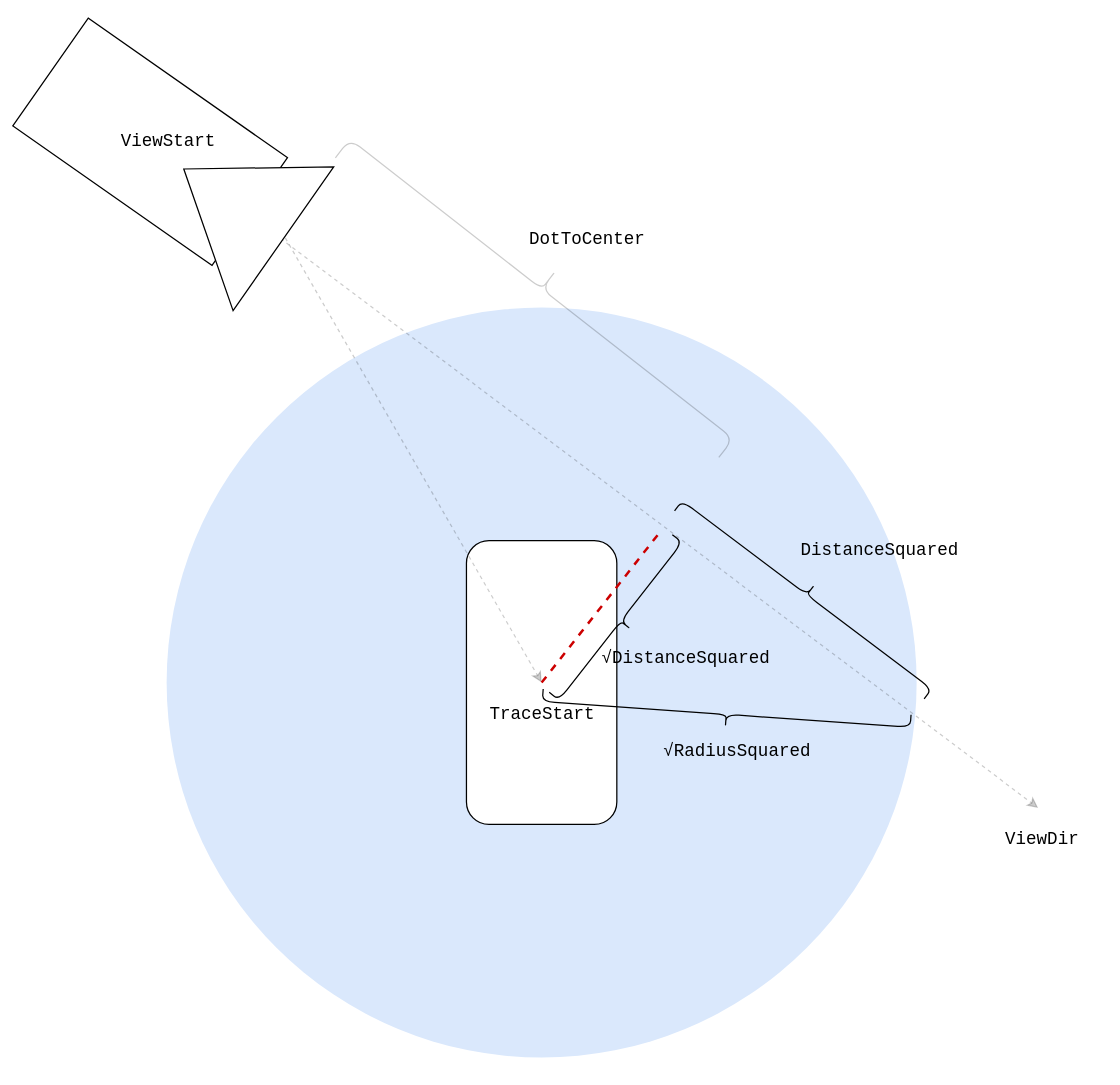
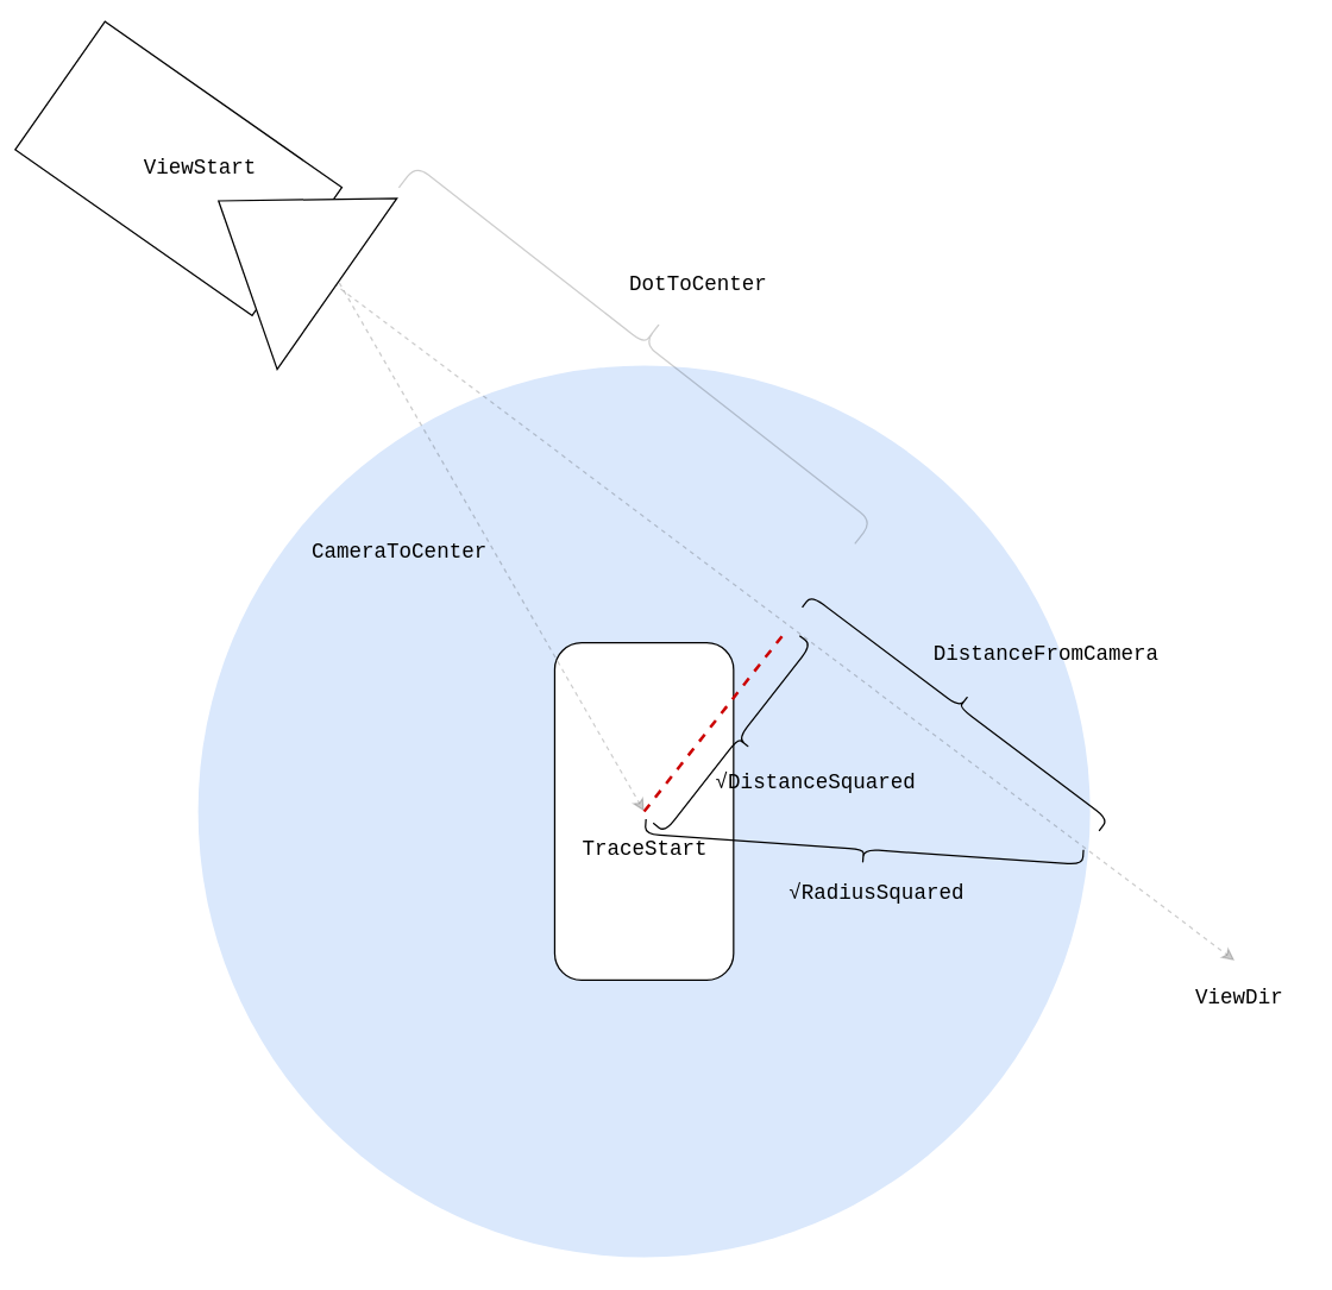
  <mxCell id="0" />
  <mxCell id="1" parent="0" />
  <mxCell id="2" value="" style="ellipse;whiteSpace=wrap;html=1;aspect=fixed;dashed=1;dashPattern=1 2;fillColor=#dae8fc;strokeColor=none;gradientColor=none;shadow=0;" vertex="1" parent="1"><mxGeometry x="132.81" y="229.55" width="600" height="600" as="geometry" /></mxCell>
  <mxCell id="3" value="" style="rounded=1;whiteSpace=wrap;html=1;rotation=90;" parent="1" vertex="1"><mxGeometry x="319.319" y="469.397" width="226.99" height="120.302" as="geometry" /></mxCell>
  <mxCell id="4" value="" style="endArrow=classic;html=1;rounded=0;dashed=1;opacity=20;" parent="1" edge="1"><mxGeometry width="50" height="50" relative="1" as="geometry"><mxPoint x="219.065" y="170.648" as="sourcePoint" /><mxPoint x="830.047" y="629.799" as="targetPoint" /></mxGeometry></mxCell>
  <mxCell id="5" value="" style="endArrow=classic;html=1;rounded=0;dashed=1;opacity=20;" parent="1" edge="1"><mxGeometry width="50" height="50" relative="1" as="geometry"><mxPoint x="224.74" y="168.643" as="sourcePoint" /><mxPoint x="432.814" y="529.548" as="targetPoint" /></mxGeometry></mxCell>
  <mxCell id="6" value="" style="group;rotation=35;" parent="1" vertex="1" connectable="0"><mxGeometry x="20.449" y="36.311" width="226.99" height="140.352" as="geometry" /></mxCell>
  <mxCell id="7" value="" style="rounded=0;whiteSpace=wrap;html=1;movable=1;resizable=1;rotatable=1;deletable=1;editable=1;locked=0;connectable=1;rotation=35;" parent="6" vertex="1"><mxGeometry x="1.892" y="8.02" width="194.563" height="105.264" as="geometry" /></mxCell>
  <mxCell id="8" style="edgeStyle=orthogonalEdgeStyle;rounded=0;orthogonalLoop=1;jettySize=auto;html=1;exitX=0;exitY=0.5;exitDx=0;exitDy=0;" parent="6" source="9" edge="1"><mxGeometry relative="1" as="geometry"><mxPoint x="206.183" y="138.347" as="targetPoint" /></mxGeometry></mxCell>
  <mxCell id="9" value="" style="triangle;whiteSpace=wrap;html=1;rotation=-145;movable=1;resizable=1;rotatable=1;deletable=1;editable=1;locked=0;connectable=1;" parent="6" vertex="1"><mxGeometry x="117.278" y="40.101" width="97.282" height="140.352" as="geometry" /></mxCell>
  <mxCell id="10" value="&lt;div style=&quot;background-color: rgb(255, 255, 255); font-family: Consolas, &amp;quot;Courier New&amp;quot;, monospace; font-size: 14px; line-height: 19px; white-space-collapse: preserve;&quot;&gt;ViewStart&lt;/div&gt;" style="text;html=1;align=center;verticalAlign=middle;resizable=0;points=[];autosize=1;strokeColor=none;fillColor=none;" parent="6" vertex="1"><mxGeometry x="68.498" y="45.65" width="90" height="30" as="geometry" /></mxCell>
  <mxCell id="11" value="" style="endArrow=none;dashed=1;html=1;rounded=0;strokeColor=#CC0000;fillColor=#d5e8d4;strokeWidth=2;" parent="1" edge="1"><mxGeometry width="50" height="50" relative="1" as="geometry"><mxPoint x="432.814" y="529.548" as="sourcePoint" /><mxPoint x="527.393" y="409.246" as="targetPoint" /></mxGeometry></mxCell>
  <mxCell id="12" value="&lt;div style=&quot;font-family: Consolas, &amp;quot;Courier New&amp;quot;, monospace; font-size: 14px; line-height: 19px; white-space-collapse: preserve;&quot;&gt;ViewDir&lt;/div&gt;" style="text;html=1;align=center;verticalAlign=middle;resizable=0;points=[];autosize=1;strokeColor=none;fillColor=none;" parent="1" vertex="1"><mxGeometry x="793.003" y="639.999" width="80" height="30" as="geometry" /></mxCell>
+ <mxCell id="13" value="&lt;div style=&quot;font-family: Consolas, &amp;quot;Courier New&amp;quot;, monospace; font-size: 14px; line-height: 19px; white-space-collapse: preserve;&quot;&gt;CameraToCenter&lt;/div&gt;" style="text;html=1;align=center;verticalAlign=middle;resizable=0;points=[];autosize=1;strokeColor=none;fillColor=none;glass=0;shadow=0;rounded=0;labelBackgroundColor=none;" parent="1" vertex="1"><mxGeometry x="202.999" y="339.995" width="130" height="30" as="geometry" /></mxCell>
  <mxCell id="14" value="" style="shape=curlyBracket;whiteSpace=wrap;html=1;rounded=1;labelPosition=left;verticalLabelPosition=middle;align=right;verticalAlign=middle;rotation=128;opacity=20;" parent="1" vertex="1"><mxGeometry x="413.9" y="20" width="37.83" height="389.25" as="geometry" /></mxCell>
  <mxCell id="15" value="&lt;div style=&quot;font-family: Consolas, &amp;quot;Courier New&amp;quot;, monospace; font-size: 14px; line-height: 19px; white-space-collapse: preserve;&quot;&gt;DotToCenter&lt;/div&gt;" style="text;html=1;align=center;verticalAlign=middle;resizable=0;points=[];autosize=1;strokeColor=none;fillColor=none;fontColor=default;" parent="1" vertex="1"><mxGeometry x="413.898" y="160.002" width="110" height="30" as="geometry" /></mxCell>
  <mxCell id="16" value="&lt;div style=&quot;font-family: Consolas, &amp;quot;Courier New&amp;quot;, monospace; font-size: 14px; line-height: 19px; white-space-collapse: preserve;&quot;&gt;TraceStart&lt;/div&gt;" style="text;html=1;align=center;verticalAlign=middle;resizable=0;points=[];autosize=1;strokeColor=none;fillColor=none;" parent="1" vertex="1"><mxGeometry x="383.005" y="539.998" width="100" height="30" as="geometry" /></mxCell>
  <mxCell id="17" value="&lt;div style=&quot;font-family: Consolas, &amp;quot;Courier New&amp;quot;, monospace; font-size: 14px; line-height: 19px; white-space-collapse: preserve;&quot;&gt;√DistanceSquared&lt;/div&gt;" style="text;html=1;align=center;verticalAlign=middle;resizable=0;points=[];autosize=1;strokeColor=none;fillColor=none;" parent="1" vertex="1"><mxGeometry x="473" y="494.999" width="150" height="30" as="geometry" /></mxCell>
  <mxCell id="18" value="" style="shape=curlyBracket;whiteSpace=wrap;html=1;rounded=1;flipH=1;labelPosition=right;verticalLabelPosition=middle;align=left;verticalAlign=middle;size=0.5;rotation=38;" vertex="1" parent="1"><mxGeometry x="486" y="400.47" width="20" height="160" as="geometry" /></mxCell>
  <mxCell id="19" value="" style="endArrow=none;dashed=1;html=1;dashPattern=1 3;strokeWidth=3;rounded=0;entryX=0.812;entryY=0.101;entryDx=0;entryDy=0;entryPerimeter=0;strokeColor=none;" edge="1" parent="1" target="2"><mxGeometry width="50" height="50" relative="1" as="geometry"><mxPoint x="433" y="530" as="sourcePoint" /><mxPoint x="473" y="430" as="targetPoint" /></mxGeometry></mxCell>
  <mxCell id="20" value="" style="shape=curlyBracket;whiteSpace=wrap;html=1;rounded=1;flipH=1;labelPosition=right;verticalLabelPosition=middle;align=left;verticalAlign=middle;size=0.5;rotation=4;direction=north;" vertex="1" parent="1"><mxGeometry x="433" y="545" width="295" height="20" as="geometry" /></mxCell>
  <mxCell id="21" value="&lt;div style=&quot;font-family: Consolas, &amp;quot;Courier New&amp;quot;, monospace; font-size: 14px; line-height: 19px; white-space-collapse: preserve;&quot;&gt;√RadiusSquared&lt;/div&gt;" style="text;html=1;align=center;verticalAlign=middle;resizable=0;points=[];autosize=1;strokeColor=none;fillColor=none;" vertex="1" parent="1"><mxGeometry x="523.9" y="569.999" width="130" height="30" as="geometry" /></mxCell>
  <mxCell id="22" value="" style="shape=curlyBracket;whiteSpace=wrap;html=1;rounded=1;flipH=1;labelPosition=right;verticalLabelPosition=middle;align=left;verticalAlign=middle;size=0.5;rotation=37;direction=south;" vertex="1" parent="1"><mxGeometry x="520" y="449.4" width="250" height="20" as="geometry" /></mxCell>
- <mxCell id="23" value="&lt;div style=&quot;font-family: Consolas, &amp;quot;Courier New&amp;quot;, monospace; font-size: 14px; line-height: 19px; white-space-collapse: preserve;&quot;&gt;DistanceSquared&lt;/div&gt;" style="text;html=1;align=center;verticalAlign=middle;resizable=0;points=[];autosize=1;strokeColor=none;fillColor=none;" vertex="1" parent="1"><mxGeometry x="623" y="409.25" width="160" height="30" as="geometry" /></mxCell>
+ <mxCell id="23" value="&lt;div style=&quot;font-family: Consolas, &amp;quot;Courier New&amp;quot;, monospace; font-size: 14px; line-height: 19px; white-space-collapse: preserve;&quot;&gt;DistanceFromCamera&lt;/div&gt;" style="text;html=1;align=center;verticalAlign=middle;resizable=0;points=[];autosize=1;strokeColor=none;fillColor=none;" vertex="1" parent="1"><mxGeometry x="623" y="409.25" width="160" height="30" as="geometry" /></mxCell>
